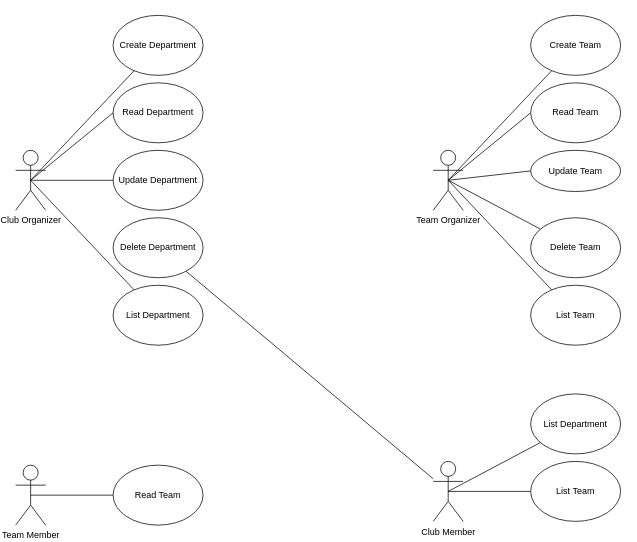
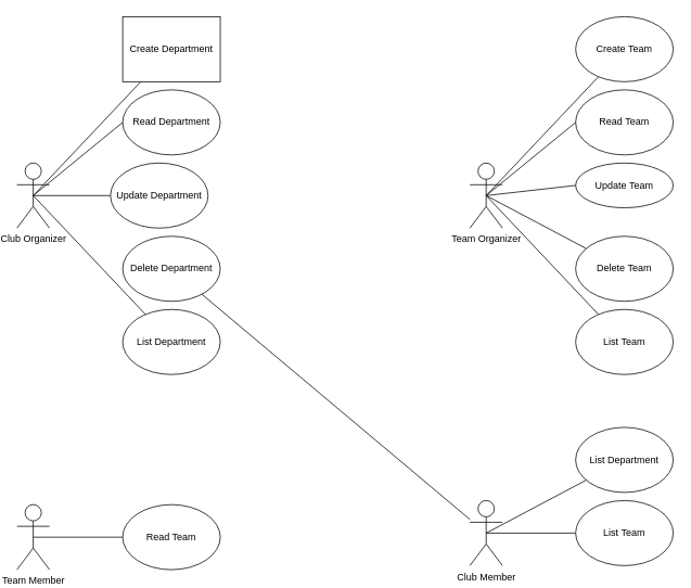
  <mxCell id="0" />
  <mxCell id="1" parent="0" />
  <mxCell id="2" style="orthogonalLoop=1;jettySize=auto;html=1;rounded=0;endArrow=none;endFill=0;" parent="1" target="6" edge="1"><mxGeometry relative="1" as="geometry"><mxPoint x="40" y="240" as="sourcePoint" /></mxGeometry></mxCell>
  <mxCell id="3" style="edgeStyle=none;rounded=0;orthogonalLoop=1;jettySize=auto;html=1;entryX=0;entryY=0.5;entryDx=0;entryDy=0;endArrow=none;endFill=0;exitX=0.5;exitY=0.5;exitDx=0;exitDy=0;exitPerimeter=0;" parent="1" source="5" target="7" edge="1"><mxGeometry relative="1" as="geometry"><mxPoint x="60" y="190" as="sourcePoint" /></mxGeometry></mxCell>
  <mxCell id="4" style="edgeStyle=none;rounded=0;orthogonalLoop=1;jettySize=auto;html=1;entryX=0;entryY=0.5;entryDx=0;entryDy=0;endArrow=none;endFill=0;exitX=0.5;exitY=0.5;exitDx=0;exitDy=0;exitPerimeter=0;" parent="1" source="5" target="8" edge="1"><mxGeometry relative="1" as="geometry" /></mxCell>
  <mxCell id="5" value="Club Organizer" style="shape=umlActor;verticalLabelPosition=bottom;verticalAlign=top;html=1;outlineConnect=0;" parent="1" vertex="1"><mxGeometry x="20" y="200" width="40" height="80" as="geometry" /></mxCell>
- <mxCell id="6" value="Create Department" style="ellipse;whiteSpace=wrap;html=1;" parent="1" vertex="1"><mxGeometry x="150" width="120" height="80" as="geometry" y="20" /></mxCell>
+ <mxCell id="6" value="Create Department" style="whiteSpace=wrap;html=1;rounded=0;" parent="1" vertex="1"><mxGeometry x="150" width="120" height="80" as="geometry" y="20" /></mxCell>
  <mxCell id="7" value="Read Department" style="ellipse;whiteSpace=wrap;html=1;" parent="1" vertex="1"><mxGeometry x="150" y="110" width="120" height="80" as="geometry" /></mxCell>
- <mxCell id="8" value="Update Department" style="ellipse;whiteSpace=wrap;html=1;" parent="1" vertex="1"><mxGeometry x="150" y="200" width="120" height="80" as="geometry" /></mxCell>
+ <mxCell id="8" value="Update Department" style="ellipse;whiteSpace=wrap;html=1;" parent="1" vertex="1"><mxGeometry x="135" y="200" width="120" height="80" as="geometry" /></mxCell>
  <mxCell id="9" style="edgeStyle=none;rounded=0;orthogonalLoop=1;jettySize=auto;html=1;endArrow=none;endFill=0;" parent="1" source="10" target="27" edge="1"><mxGeometry relative="1" as="geometry"><mxPoint x="60" y="190" as="targetPoint" /></mxGeometry></mxCell>
  <mxCell id="10" value="Delete Department" style="ellipse;whiteSpace=wrap;html=1;" parent="1" vertex="1"><mxGeometry x="150" y="290" width="120" height="80" as="geometry" /></mxCell>
  <mxCell id="11" style="edgeStyle=none;rounded=0;orthogonalLoop=1;jettySize=auto;html=1;endArrow=none;endFill=0;entryX=0.5;entryY=0.5;entryDx=0;entryDy=0;entryPerimeter=0;" parent="1" source="12" target="5" edge="1"><mxGeometry relative="1" as="geometry"><mxPoint x="60" y="190" as="targetPoint" /></mxGeometry></mxCell>
  <mxCell id="12" value="List Department" style="ellipse;whiteSpace=wrap;html=1;" parent="1" vertex="1"><mxGeometry x="150" y="380" width="120" height="80" as="geometry" /></mxCell>
  <mxCell id="13" style="orthogonalLoop=1;jettySize=auto;html=1;rounded=0;endArrow=none;endFill=0;" parent="1" target="17" edge="1"><mxGeometry relative="1" as="geometry"><mxPoint x="597" y="240" as="sourcePoint" /></mxGeometry></mxCell>
  <mxCell id="14" style="edgeStyle=none;rounded=0;orthogonalLoop=1;jettySize=auto;html=1;entryX=0;entryY=0.5;entryDx=0;entryDy=0;endArrow=none;endFill=0;exitX=0.5;exitY=0.5;exitDx=0;exitDy=0;exitPerimeter=0;" parent="1" source="16" target="18" edge="1"><mxGeometry relative="1" as="geometry"><mxPoint x="617" y="190" as="sourcePoint" /></mxGeometry></mxCell>
  <mxCell id="15" style="edgeStyle=none;rounded=0;orthogonalLoop=1;jettySize=auto;html=1;entryX=0;entryY=0.5;entryDx=0;entryDy=0;endArrow=none;endFill=0;exitX=0.5;exitY=0.5;exitDx=0;exitDy=0;exitPerimeter=0;" parent="1" source="16" target="19" edge="1"><mxGeometry relative="1" as="geometry" /></mxCell>
  <mxCell id="16" value="Team Organizer" style="shape=umlActor;verticalLabelPosition=bottom;verticalAlign=top;html=1;outlineConnect=0;" parent="1" vertex="1"><mxGeometry x="577" y="200" width="40" height="80" as="geometry" /></mxCell>
  <mxCell id="17" value="Create Team" style="ellipse;whiteSpace=wrap;html=1;" parent="1" vertex="1"><mxGeometry x="707" width="120" height="80" as="geometry" y="20" /></mxCell>
  <mxCell id="18" value="Read Team" style="ellipse;whiteSpace=wrap;html=1;" parent="1" vertex="1"><mxGeometry x="707" y="110" width="120" height="80" as="geometry" /></mxCell>
  <mxCell id="19" value="Update Team" style="ellipse;whiteSpace=wrap;html=1;" parent="1" vertex="1"><mxGeometry x="707" y="200" width="120" height="55" as="geometry" /></mxCell>
  <mxCell id="20" style="edgeStyle=none;rounded=0;orthogonalLoop=1;jettySize=auto;html=1;endArrow=none;endFill=0;entryX=0.5;entryY=0.5;entryDx=0;entryDy=0;entryPerimeter=0;" parent="1" source="21" target="16" edge="1"><mxGeometry relative="1" as="geometry"><mxPoint x="617" y="190" as="targetPoint" /></mxGeometry></mxCell>
  <mxCell id="21" value="Delete Team" style="ellipse;whiteSpace=wrap;html=1;" parent="1" vertex="1"><mxGeometry x="707" y="290" width="120" height="80" as="geometry" /></mxCell>
  <mxCell id="22" style="edgeStyle=none;rounded=0;orthogonalLoop=1;jettySize=auto;html=1;endArrow=none;endFill=0;entryX=0.5;entryY=0.5;entryDx=0;entryDy=0;entryPerimeter=0;" parent="1" source="23" target="16" edge="1"><mxGeometry relative="1" as="geometry"><mxPoint x="617" y="190" as="targetPoint" /></mxGeometry></mxCell>
  <mxCell id="23" value="List Team" style="ellipse;whiteSpace=wrap;html=1;" parent="1" vertex="1"><mxGeometry x="707" y="380" width="120" height="80" as="geometry" /></mxCell>
  <mxCell id="24" value="Team Member" style="shape=umlActor;verticalLabelPosition=bottom;verticalAlign=top;html=1;outlineConnect=0;" parent="1" vertex="1"><mxGeometry x="20" y="620" width="40" height="80" as="geometry" /></mxCell>
  <mxCell id="25" style="edgeStyle=none;rounded=0;orthogonalLoop=1;jettySize=auto;html=1;entryX=0.5;entryY=0.5;entryDx=0;entryDy=0;entryPerimeter=0;endArrow=none;endFill=0;" parent="1" source="26" target="24" edge="1"><mxGeometry relative="1" as="geometry" /></mxCell>
  <mxCell id="26" value="Read Team" style="ellipse;whiteSpace=wrap;html=1;" parent="1" vertex="1"><mxGeometry x="150" y="620" width="120" height="80" as="geometry" /></mxCell>
  <mxCell id="27" value="Club Member" style="shape=umlActor;verticalLabelPosition=bottom;verticalAlign=top;html=1;outlineConnect=0;" parent="1" vertex="1"><mxGeometry x="577" y="615" width="40" height="80" as="geometry" /></mxCell>
  <mxCell id="28" style="edgeStyle=none;rounded=0;orthogonalLoop=1;jettySize=auto;html=1;entryX=0.5;entryY=0.5;entryDx=0;entryDy=0;entryPerimeter=0;endArrow=none;endFill=0;" parent="1" source="29" target="27" edge="1"><mxGeometry relative="1" as="geometry" /></mxCell>
  <mxCell id="29" value="List Department" style="ellipse;whiteSpace=wrap;html=1;" parent="1" vertex="1"><mxGeometry x="707" y="525" width="120" height="80" as="geometry" /></mxCell>
  <mxCell id="30" style="rounded=0;orthogonalLoop=1;jettySize=auto;html=1;entryX=0.5;entryY=0.5;entryDx=0;entryDy=0;entryPerimeter=0;endArrow=none;endFill=0;" parent="1" source="31" target="27" edge="1"><mxGeometry relative="1" as="geometry" /></mxCell>
  <mxCell id="31" value="List Team" style="ellipse;whiteSpace=wrap;html=1;" parent="1" vertex="1"><mxGeometry x="707" y="615" width="120" height="80" as="geometry" /></mxCell>
